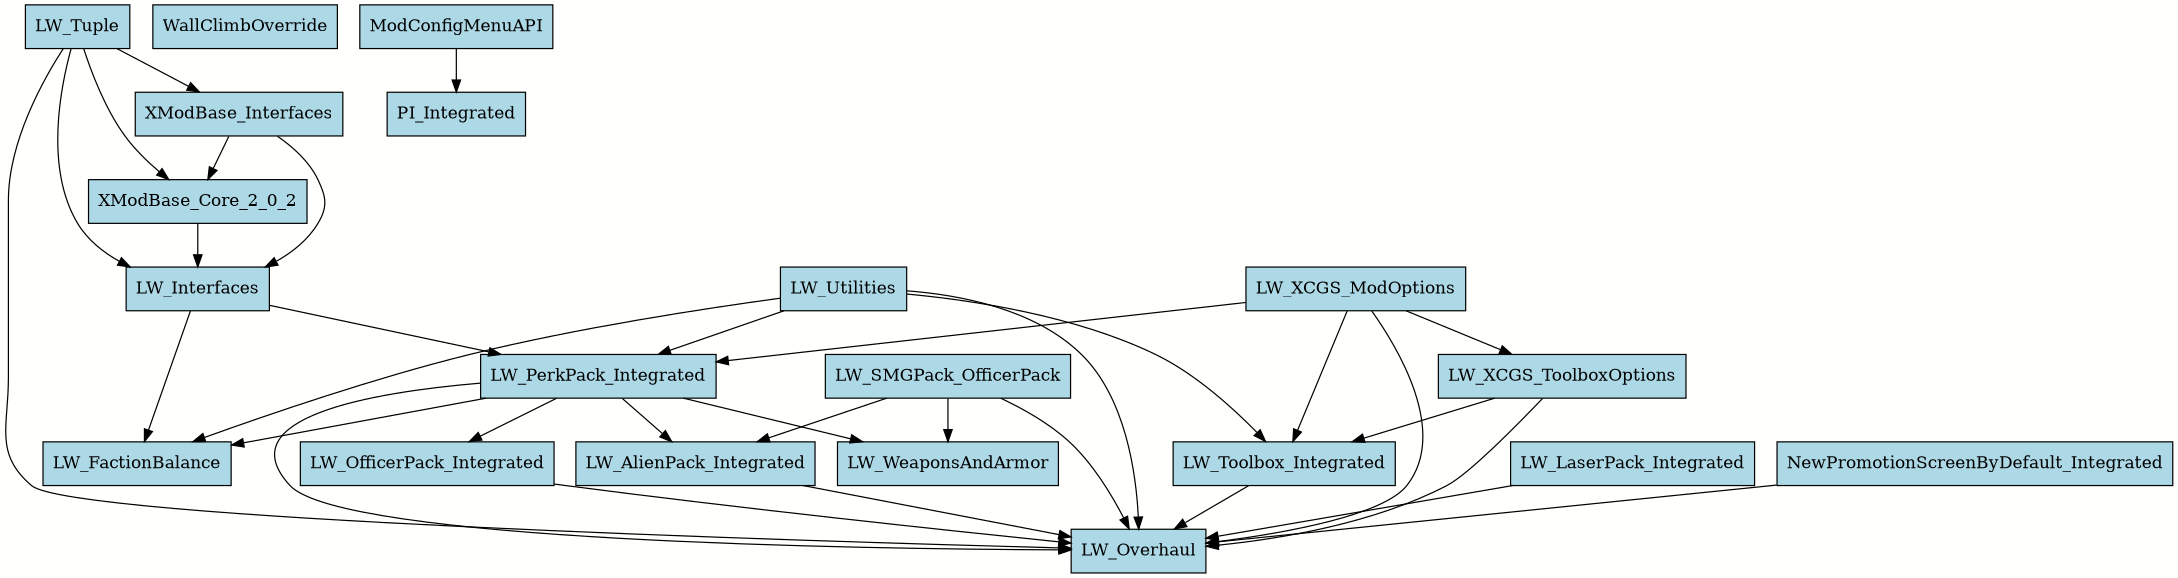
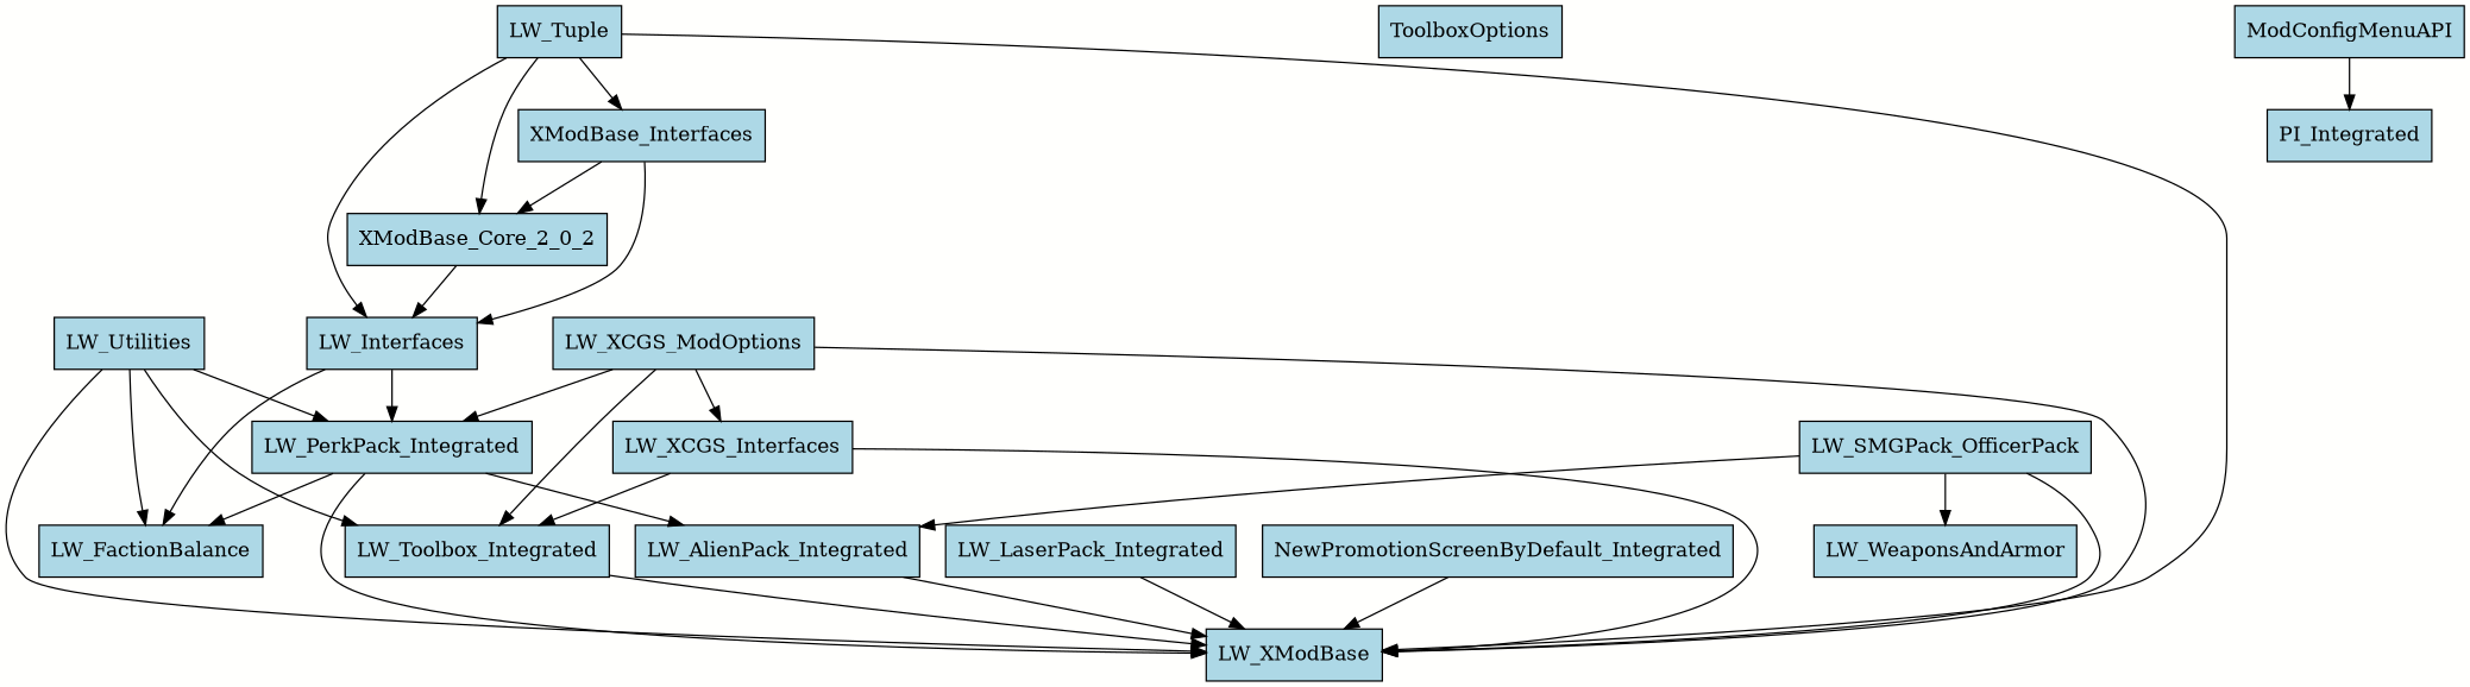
  digraph {
    bgcolor="#fffffd"
    node [fillcolor=lightblue shape=box style=filled]
    LW_Tuple
-   LW_Overhaul
+   LW_Overhaul [label=LW_XModBase]
    n3 [label=LW_Interfaces]
    XModBase_Core_2_0_2
    XModBase_Interfaces
    LW_PerkPack_Integrated
    LW_FactionBalance
    LW_AlienPack_Integrated
    LW_WeaponsAndArmor
-   LW_OfficerPack_Integrated
-   WallClimbOverride
+   WallClimbOverride [label=ToolboxOptions]
    LW_Utilities
    LW_Toolbox_Integrated
    ModConfigMenuAPI
    PI_Integrated
    LW_XCGS_ModOptions
-   LW_XCGS_ToolboxOptions
+   LW_XCGS_ToolboxOptions [label=LW_XCGS_Interfaces]
    n18 [label=LW_SMGPack_OfficerPack]
    LW_LaserPack_Integrated
    NewPromotionScreenByDefault_Integrated
    LW_Tuple -> LW_Overhaul
    LW_Tuple -> n3
    LW_Tuple -> XModBase_Core_2_0_2
    LW_Tuple -> XModBase_Interfaces
    n3 -> LW_PerkPack_Integrated
    n3 -> LW_FactionBalance
    XModBase_Core_2_0_2 -> n3
    XModBase_Interfaces -> n3
    XModBase_Interfaces -> XModBase_Core_2_0_2
    LW_PerkPack_Integrated -> LW_Overhaul
    LW_PerkPack_Integrated -> LW_FactionBalance
    LW_PerkPack_Integrated -> LW_AlienPack_Integrated
-   LW_PerkPack_Integrated -> LW_WeaponsAndArmor
-   LW_PerkPack_Integrated -> LW_OfficerPack_Integrated
    LW_AlienPack_Integrated -> LW_Overhaul
-   LW_OfficerPack_Integrated -> LW_Overhaul
    LW_Utilities -> LW_Overhaul
    LW_Utilities -> LW_PerkPack_Integrated
    LW_Utilities -> LW_FactionBalance
    LW_Utilities -> LW_Toolbox_Integrated
    LW_Toolbox_Integrated -> LW_Overhaul
    ModConfigMenuAPI -> PI_Integrated
    LW_XCGS_ModOptions -> LW_Overhaul
    LW_XCGS_ModOptions -> LW_PerkPack_Integrated
    LW_XCGS_ModOptions -> LW_Toolbox_Integrated
    LW_XCGS_ModOptions -> LW_XCGS_ToolboxOptions
    LW_XCGS_ToolboxOptions -> LW_Overhaul
    LW_XCGS_ToolboxOptions -> LW_Toolbox_Integrated
    n18 -> LW_Overhaul
    n18 -> LW_AlienPack_Integrated
    n18 -> LW_WeaponsAndArmor
    LW_LaserPack_Integrated -> LW_Overhaul
    NewPromotionScreenByDefault_Integrated -> LW_Overhaul
  }
